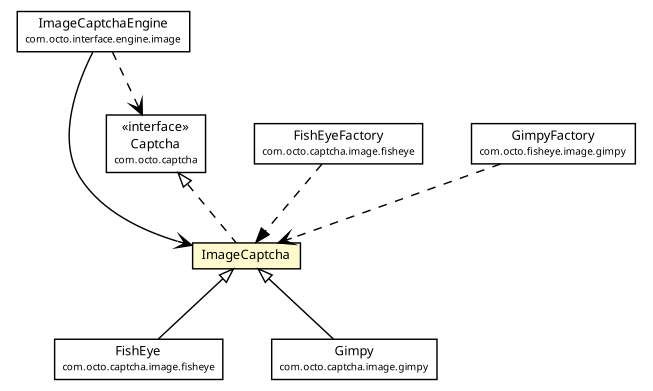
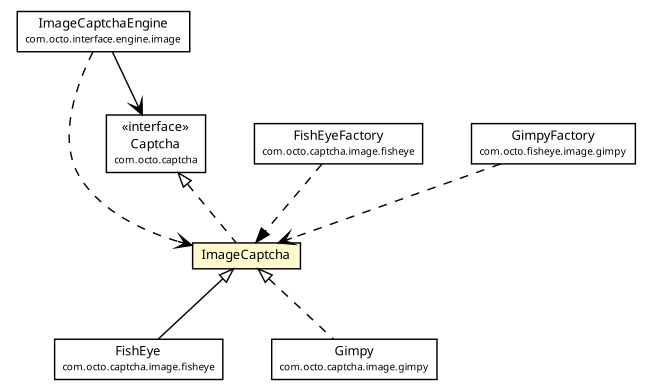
  digraph {
    fontname="Noto Sans"
    node [fontcolor=black fontname="Noto Sans" fontsize=9.0 shape=plaintext]
    edge [color=black fontcolor=black fontname="Noto Sans" fontsize=10.0 headport=p labelfontname=arial labelfontsize=10 style=dashed tailport=p]
    n1 [label=<<table border="0" cellborder="1" cellspacing="0" cellpadding="2" port="p" href="../engine/image/ImageCaptchaEngine.html"> 		<tr><td><table border="0" cellspacing="0" cellpadding="1"> 			<tr><td><font face="ariali"> ImageCaptchaEngine </font></td></tr> 			<tr><td><font point-size="7.0"> com.octo.interface.engine.image </font></td></tr> 		</table></td></tr> 		</table>>]
    n2 [label=<<table border="0" cellborder="1" cellspacing="0" cellpadding="2" port="p" bgcolor="lemonChiffon" href="./ImageCaptcha.html"> 		<tr><td><table border="0" cellspacing="0" cellpadding="1"> 			<tr><td><font face="ariali"> ImageCaptcha </font></td></tr> 		</table></td></tr> 		</table>>]
    n3 [label=<<table border="0" cellborder="1" cellspacing="0" cellpadding="2" port="p" href="http://java.sun.com/j2se/1.4.2/docs/api/com/octo/captcha/Captcha.html"> 		<tr><td><table border="0" cellspacing="0" cellpadding="1"> 			<tr><td> &laquo;interface&raquo; </td></tr> 			<tr><td> Captcha </td></tr> 			<tr><td><font point-size="7.0"> com.octo.captcha </font></td></tr> 		</table></td></tr> 		</table>>]
    n4 [label=<<table border="0" cellborder="1" cellspacing="0" cellpadding="2" port="p" href="./fisheye/FishEye.html"> 		<tr><td><table border="0" cellspacing="0" cellpadding="1"> 			<tr><td> FishEye </td></tr> 			<tr><td><font point-size="7.0"> com.octo.captcha.image.fisheye </font></td></tr> 		</table></td></tr> 		</table>>]
    n5 [label=<<table border="0" cellborder="1" cellspacing="0" cellpadding="2" port="p" href="./gimpy/Gimpy.html"> 		<tr><td><table border="0" cellspacing="0" cellpadding="1"> 			<tr><td> Gimpy </td></tr> 			<tr><td><font point-size="7.0"> com.octo.captcha.image.gimpy </font></td></tr> 		</table></td></tr> 		</table>>]
    n6 [label=<<table border="0" cellborder="1" cellspacing="0" cellpadding="2" port="p" href="./fisheye/FishEyeFactory.html"> 		<tr><td><table border="0" cellspacing="0" cellpadding="1"> 			<tr><td> FishEyeFactory </td></tr> 			<tr><td><font point-size="7.0"> com.octo.captcha.image.fisheye </font></td></tr> 		</table></td></tr> 		</table>>]
    n7 [label=<<table border="0" cellborder="1" cellspacing="0" cellpadding="2" port="p" href="./gimpy/GimpyFactory.html"> 		<tr><td><table border="0" cellspacing="0" cellpadding="1"> 			<tr><td> GimpyFactory </td></tr> 			<tr><td><font point-size="7.0"> com.octo.fisheye.image.gimpy </font></td></tr> 		</table></td></tr> 		</table>>]
-   n1 -> n2 [arrowhead=open style=solid]
-   n1 -> n3 [arrowhead=open]
+   n1 -> n2 [arrowhead=open]
+   n1 -> n3 [arrowhead=open style=solid]
    n2 -> n4 [arrowtail=empty dir=back fontsize=10 color="" fontcolor="" style=""]
-   n2 -> n5 [arrowtail=empty dir=back fontsize=10 color="" fontcolor="" style=""]
+   n2 -> n5 [arrowtail=empty dir=back fontsize=10 color="" fontcolor=""]
    n3 -> n2 [arrowtail=empty dir=back fontsize=10 color="" fontcolor=""]
    n6 -> n2 [arrowhead=normal]
    n7 -> n2 [arrowhead=open]
  }
